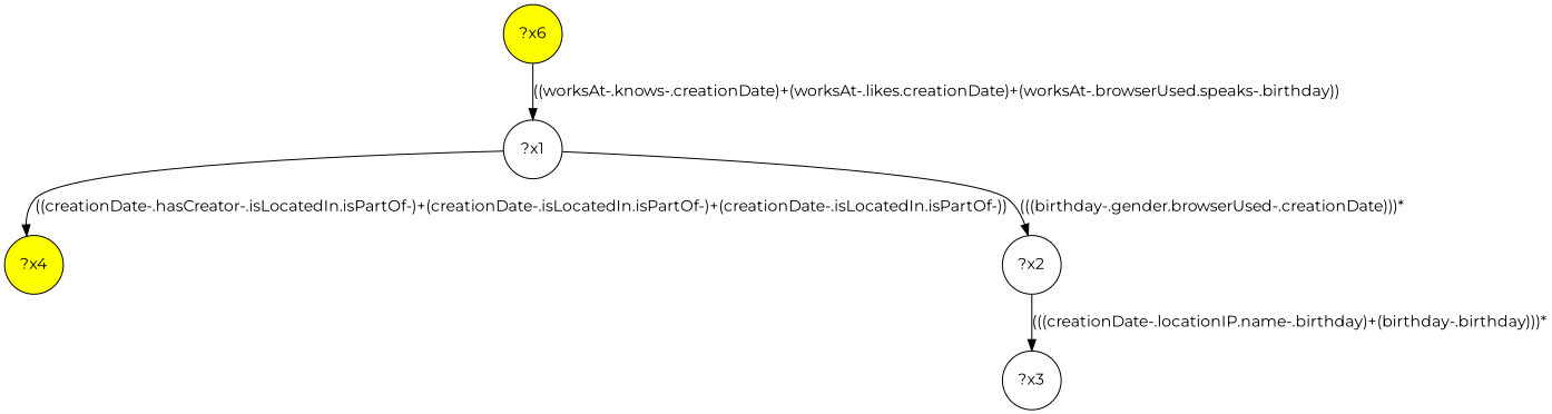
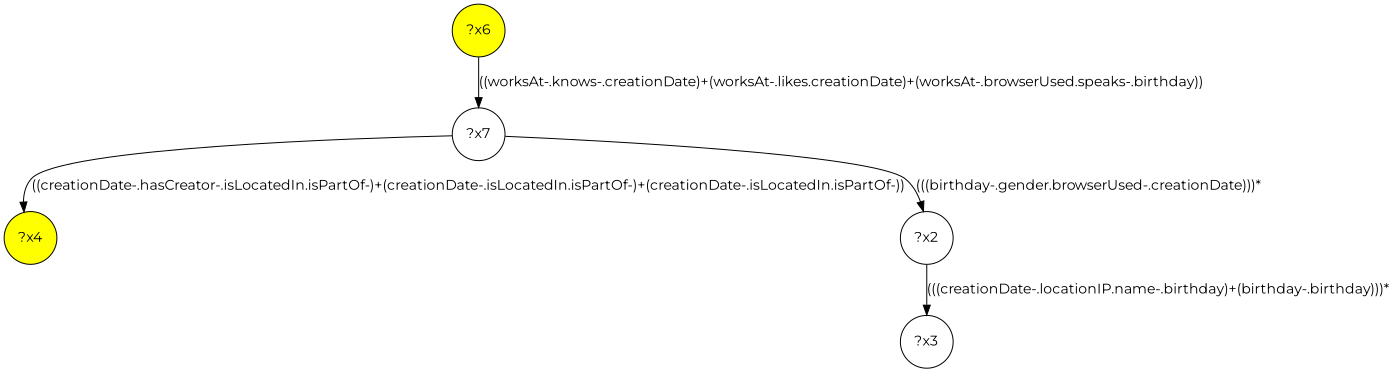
  digraph {
    fontname=Montserrat
    node [fontname=Montserrat shape=circle]
    edge [fontname=Montserrat]
    n1 [fillcolor=yellow label="?x6" style="filled,"]
-   n2 [label="?x1"]
+   n2 [label="?x7"]
    n3 [fillcolor=yellow label="?x4" style="filled,"]
    n4 [label="?x2"]
    n5 [label="?x3"]
    n1 -> n2 [label="((worksAt-.knows-.creationDate)+(worksAt-.likes.creationDate)+(worksAt-.browserUsed.speaks-.birthday))"]
    n2 -> n3 [label="((creationDate-.hasCreator-.isLocatedIn.isPartOf-)+(creationDate-.isLocatedIn.isPartOf-)+(creationDate-.isLocatedIn.isPartOf-))"]
    n2 -> n4 [label="(((birthday-.gender.browserUsed-.creationDate)))*"]
    n4 -> n5 [label="(((creationDate-.locationIP.name-.birthday)+(birthday-.birthday)))*"]
  }
